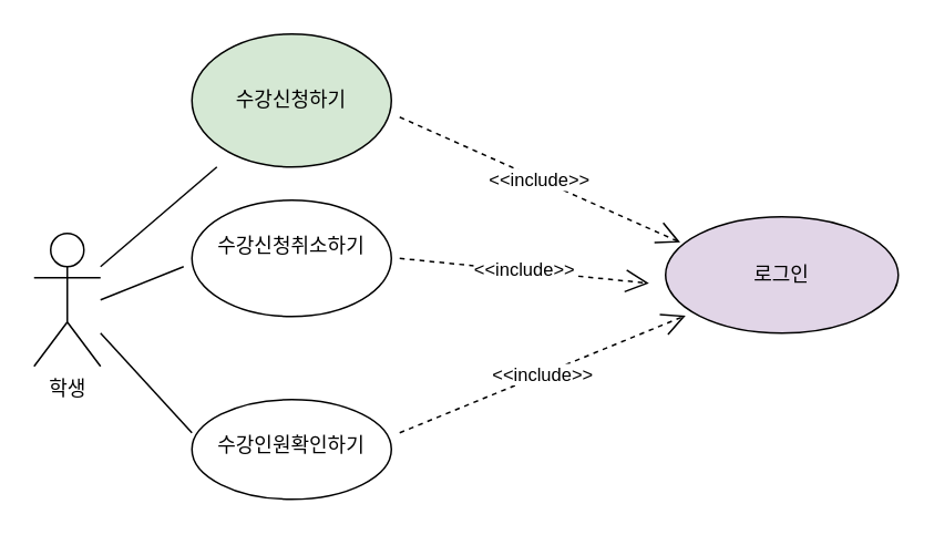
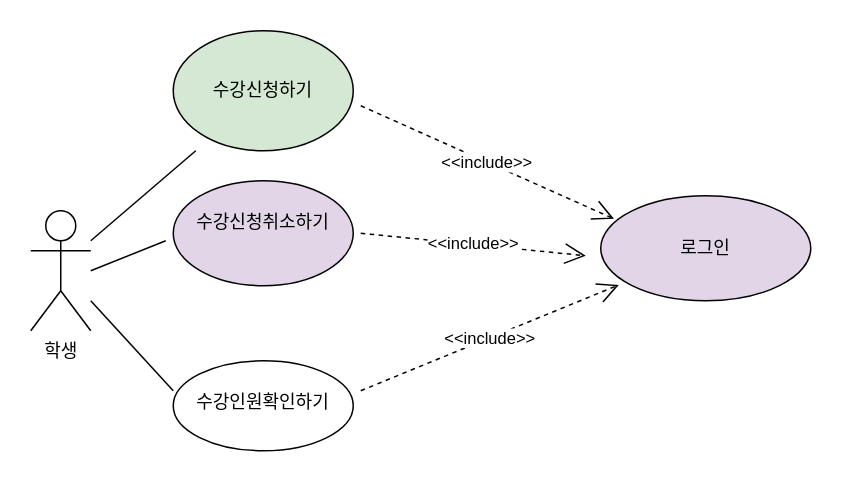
  <mxCell id="0" />
  <mxCell id="1" parent="0" />
  <mxCell id="2" value="학생" style="shape=umlActor;verticalLabelPosition=bottom;verticalAlign=top;html=1;" parent="1" vertex="1"><mxGeometry x="20" y="140" width="40" height="80" as="geometry" /></mxCell>
- <mxCell id="3" value="&lt;br&gt;수강신청취소하기" style="ellipse;whiteSpace=wrap;html=1;verticalAlign=top;align=center;" parent="1" vertex="1"><mxGeometry x="115" y="120" width="120" height="70" as="geometry" /></mxCell>
+ <mxCell id="3" value="&lt;br&gt;수강신청취소하기" style="ellipse;whiteSpace=wrap;html=1;verticalAlign=top;align=center;fillColor=#e1d5e7;" parent="1" vertex="1"><mxGeometry x="115" y="120" width="120" height="70" as="geometry" /></mxCell>
  <mxCell id="4" value="&lt;br&gt;수강인원확인하기" style="ellipse;whiteSpace=wrap;html=1;verticalAlign=top;" parent="1" vertex="1"><mxGeometry x="115" y="240" width="120" height="60" as="geometry" /></mxCell>
  <mxCell id="5" value="수강신청하기" style="ellipse;whiteSpace=wrap;html=1;fillColor=#d5e8d4;" parent="1" vertex="1"><mxGeometry x="115" y="20" width="120" height="80" as="geometry" /></mxCell>
  <mxCell id="6" value="" style="endArrow=none;html=1;rounded=0;" parent="1" edge="1"><mxGeometry width="50" height="50" relative="1" as="geometry"><mxPoint x="130" y="100" as="sourcePoint" /><mxPoint x="60" y="160" as="targetPoint" /></mxGeometry></mxCell>
  <mxCell id="7" value="" style="endArrow=none;html=1;rounded=0;" parent="1" edge="1"><mxGeometry width="50" height="50" relative="1" as="geometry"><mxPoint x="110" y="160" as="sourcePoint" /><mxPoint x="60" y="180" as="targetPoint" /><Array as="points" /></mxGeometry></mxCell>
  <mxCell id="8" value="" style="endArrow=none;html=1;rounded=0;" parent="1" edge="1"><mxGeometry width="50" height="50" relative="1" as="geometry"><mxPoint x="60" y="200" as="sourcePoint" /><mxPoint x="115" y="260" as="targetPoint" /></mxGeometry></mxCell>
  <mxCell id="9" value="&amp;lt;&amp;lt;include&amp;gt;&amp;gt;" style="endArrow=open;endSize=12;dashed=1;html=1;rounded=0;entryX=0.086;entryY=0.849;entryDx=0;entryDy=0;entryPerimeter=0;" parent="1" target="12" edge="1"><mxGeometry width="160" relative="1" as="geometry"><mxPoint x="240" y="260" as="sourcePoint" /><mxPoint x="400" y="200" as="targetPoint" /></mxGeometry></mxCell>
  <mxCell id="10" value="&amp;lt;&amp;lt;include&amp;gt;&amp;gt;" style="endArrow=open;endSize=12;dashed=1;html=1;rounded=0;" parent="1" edge="1"><mxGeometry width="160" relative="1" as="geometry"><mxPoint x="240" y="155" as="sourcePoint" /><mxPoint x="390" y="170" as="targetPoint" /></mxGeometry></mxCell>
  <mxCell id="11" value="&amp;lt;&amp;lt;include&amp;gt;&amp;gt;" style="endArrow=open;endSize=12;dashed=1;html=1;rounded=0;entryX=0.063;entryY=0.22;entryDx=0;entryDy=0;entryPerimeter=0;" parent="1" target="12" edge="1"><mxGeometry width="160" relative="1" as="geometry"><mxPoint x="240" y="70" as="sourcePoint" /><mxPoint x="400" y="130" as="targetPoint" /></mxGeometry></mxCell>
  <mxCell id="12" value="로그인" style="ellipse;whiteSpace=wrap;html=1;fillColor=#e1d5e7;" parent="1" vertex="1"><mxGeometry x="400" y="130" width="140" height="70" as="geometry" /></mxCell>
